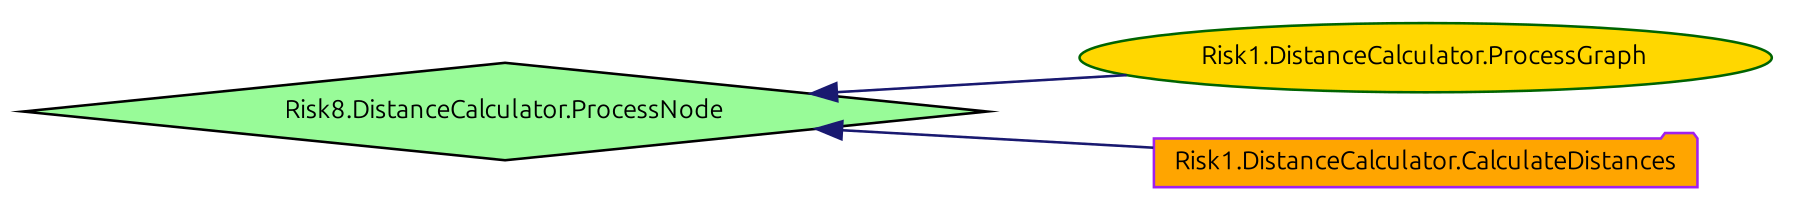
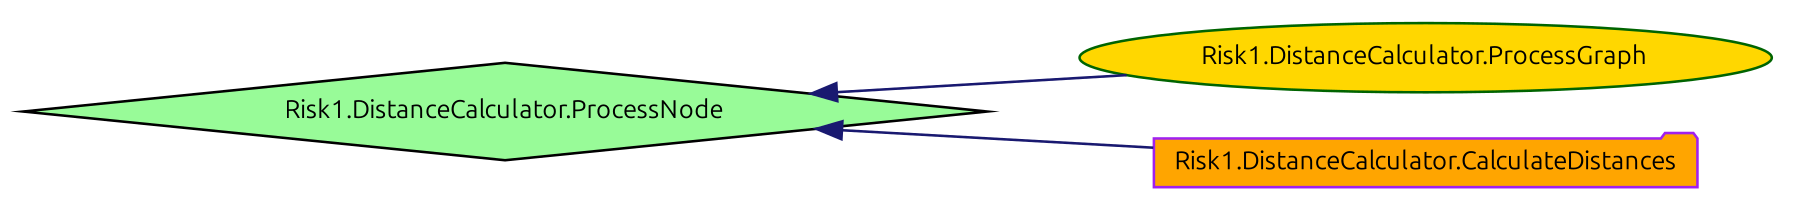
  digraph {
    fontname=Ubuntu
    rankdir=LR
    node [fontname=Ubuntu fontsize=10 style=filled]
    edge [color=midnightblue dir=back fontname=Ubuntu fontsize=10 labelfontname=FreeSans labelfontsize=10 style=solid]
-   n1 [color=black fillcolor=palegreen fontcolor=black height=0.2 label="Risk8.DistanceCalculator.ProcessNode" shape=diamond width=0.4]
+   n1 [color=black fillcolor=palegreen fontcolor=black height=0.2 label="Risk1.DistanceCalculator.ProcessNode" shape=diamond width=0.4]
    n2 [color=darkgreen fillcolor=gold height=0.2 label="Risk1.DistanceCalculator.ProcessGraph" shape=ellipse width=0.4]
    n3 [color=purple fillcolor=orange height=0.2 label="Risk1.DistanceCalculator.CalculateDistances" shape=folder width=0.4]
    n1 -> n2
    n1 -> n3
  }
